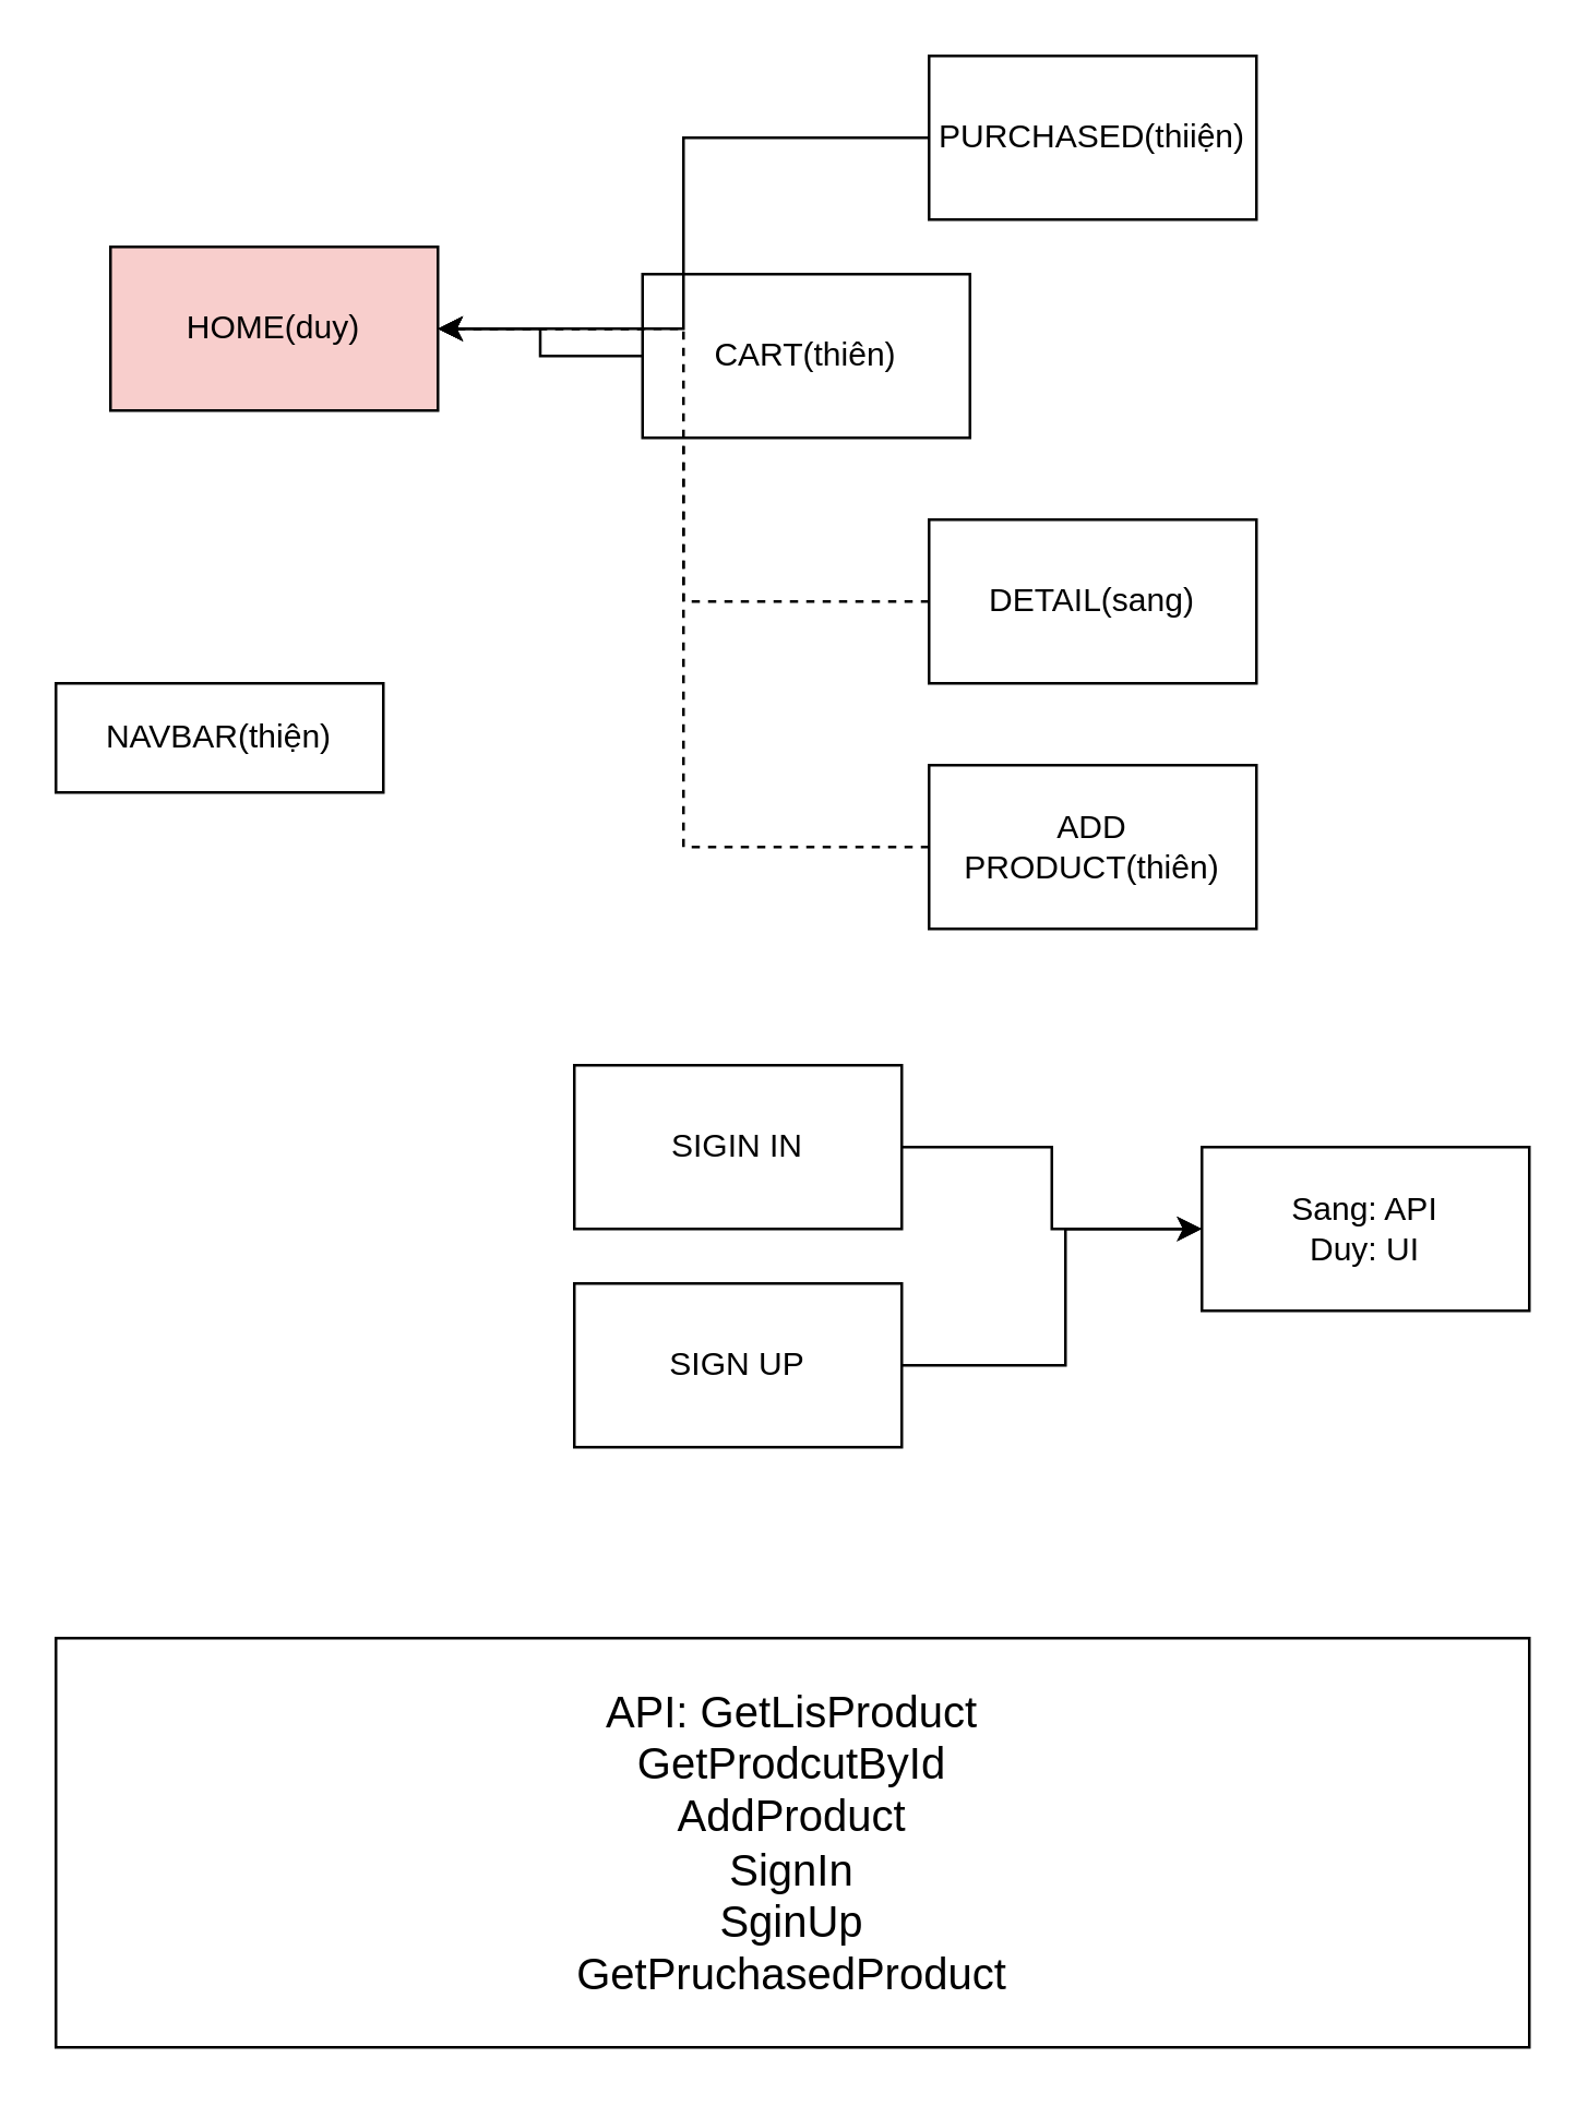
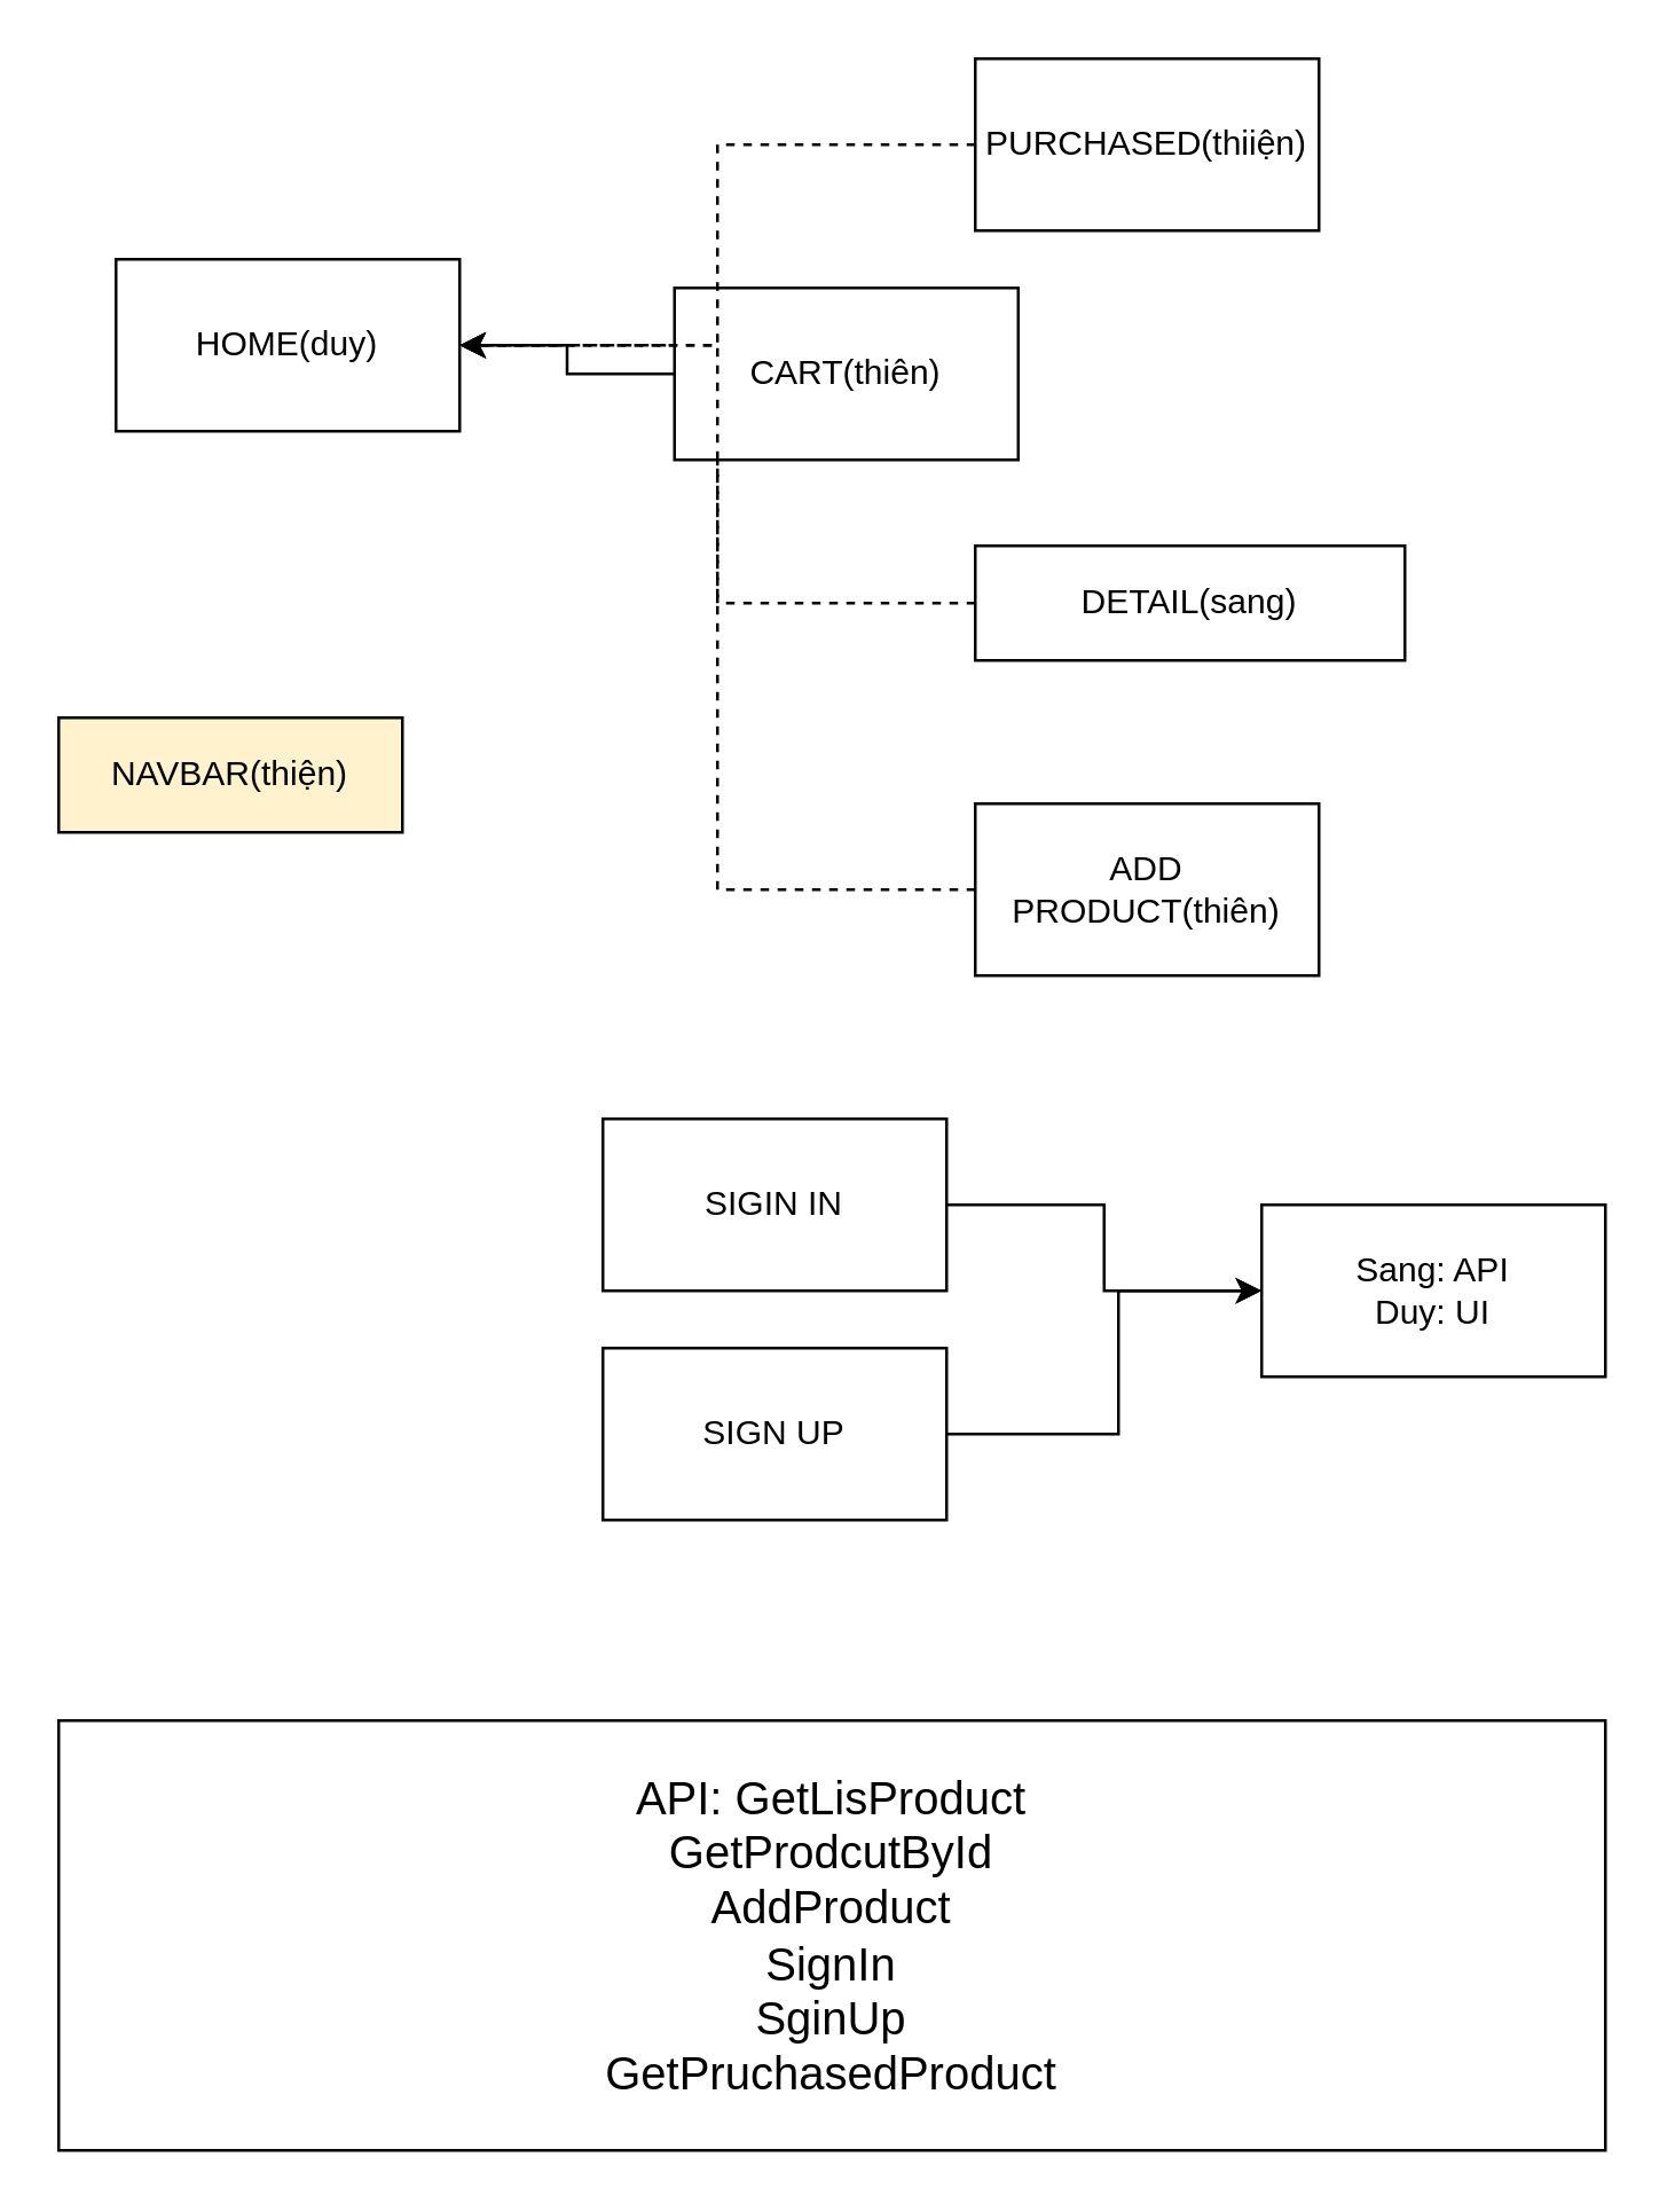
  <mxCell id="0" />
  <mxCell id="1" parent="0" />
- <mxCell id="2" value="HOME(duy)" style="rounded=0;whiteSpace=wrap;html=1;fillColor=#f8cecc;" parent="1" vertex="1"><mxGeometry x="40" y="90" width="120" height="60" as="geometry" /></mxCell>
+ <mxCell id="2" value="HOME(duy)" style="rounded=0;whiteSpace=wrap;html=1;" parent="1" vertex="1"><mxGeometry x="40" y="90" width="120" height="60" as="geometry" /></mxCell>
  <mxCell id="3" style="edgeStyle=orthogonalEdgeStyle;rounded=0;orthogonalLoop=1;jettySize=auto;html=1;entryX=1;entryY=0.5;entryDx=0;entryDy=0;dashed=1;" parent="1" source="4" target="2" edge="1"><mxGeometry relative="1" as="geometry" /></mxCell>
- <mxCell id="4" value="DETAIL(sang)" style="rounded=0;whiteSpace=wrap;html=1;" parent="1" vertex="1"><mxGeometry x="340" y="190" width="120" height="60" as="geometry" /></mxCell>
+ <mxCell id="4" value="DETAIL(sang)" style="rounded=0;whiteSpace=wrap;html=1;" parent="1" vertex="1"><mxGeometry x="340" y="190" width="150" height="40" as="geometry" /></mxCell>
  <mxCell id="5" style="edgeStyle=orthogonalEdgeStyle;rounded=0;orthogonalLoop=1;jettySize=auto;html=1;entryX=1;entryY=0.5;entryDx=0;entryDy=0;" parent="1" source="6" target="2" edge="1"><mxGeometry relative="1" as="geometry" /></mxCell>
  <mxCell id="6" value="CART(thiên)" style="rounded=0;whiteSpace=wrap;html=1;" parent="1" vertex="1"><mxGeometry x="235" y="100" width="120" height="60" as="geometry" /></mxCell>
- <mxCell id="7" style="edgeStyle=orthogonalEdgeStyle;rounded=0;orthogonalLoop=1;jettySize=auto;html=1;entryX=1;entryY=0.5;entryDx=0;entryDy=0;" parent="1" source="8" target="2" edge="1"><mxGeometry relative="1" as="geometry" /></mxCell>
+ <mxCell id="7" style="edgeStyle=orthogonalEdgeStyle;rounded=0;orthogonalLoop=1;jettySize=auto;html=1;entryX=1;entryY=0.5;entryDx=0;entryDy=0;dashed=1;" parent="1" source="8" target="2" edge="1"><mxGeometry relative="1" as="geometry" /></mxCell>
  <mxCell id="8" value="PURCHASED(thiiện)" style="rounded=0;whiteSpace=wrap;html=1;" parent="1" vertex="1"><mxGeometry x="340" y="20" width="120" height="60" as="geometry" /></mxCell>
  <mxCell id="9" style="edgeStyle=orthogonalEdgeStyle;rounded=0;orthogonalLoop=1;jettySize=auto;html=1;entryX=0;entryY=0.5;entryDx=0;entryDy=0;" edge="1" parent="1" source="10" target="17"><mxGeometry relative="1" as="geometry" /></mxCell>
  <mxCell id="10" value="SIGIN IN" style="rounded=0;whiteSpace=wrap;html=1;" parent="1" vertex="1"><mxGeometry x="210" y="390" width="120" height="60" as="geometry" /></mxCell>
  <mxCell id="11" style="edgeStyle=orthogonalEdgeStyle;rounded=0;orthogonalLoop=1;jettySize=auto;html=1;exitX=1;exitY=0.5;exitDx=0;exitDy=0;" edge="1" parent="1" source="12"><mxGeometry relative="1" as="geometry"><mxPoint x="440" y="450" as="targetPoint" /><Array as="points"><mxPoint x="390" y="500" /><mxPoint x="390" y="450" /></Array></mxGeometry></mxCell>
  <mxCell id="12" value="SIGN UP" style="rounded=0;whiteSpace=wrap;html=1;" parent="1" vertex="1"><mxGeometry x="210" y="470" width="120" height="60" as="geometry" /></mxCell>
  <mxCell id="13" style="edgeStyle=orthogonalEdgeStyle;rounded=0;orthogonalLoop=1;jettySize=auto;html=1;entryX=1;entryY=0.5;entryDx=0;entryDy=0;dashed=1;" parent="1" source="14" target="2" edge="1"><mxGeometry relative="1" as="geometry" /></mxCell>
  <mxCell id="14" value="ADD PRODUCT(thiên)" style="rounded=0;whiteSpace=wrap;html=1;" parent="1" vertex="1"><mxGeometry x="340" y="280" width="120" height="60" as="geometry" /></mxCell>
  <mxCell id="15" value="&lt;font style=&quot;font-size: 16px&quot;&gt;API: GetLisProduct&lt;br&gt;GetProdcutById&lt;br&gt;AddProduct&lt;br&gt;SignIn&lt;br&gt;SginUp&lt;br&gt;GetPruchasedProduct&lt;br&gt;&lt;/font&gt;" style="rounded=0;whiteSpace=wrap;html=1;" parent="1" vertex="1"><mxGeometry x="20" y="600" width="540" height="150" as="geometry" /></mxCell>
- <mxCell id="16" value="NAVBAR(thiện)" style="rounded=0;whiteSpace=wrap;html=1;" vertex="1" parent="1"><mxGeometry x="20" y="250" width="120" height="40" as="geometry" /></mxCell>
+ <mxCell id="16" value="NAVBAR(thiện)" style="rounded=0;whiteSpace=wrap;html=1;fillColor=#fff2cc;" vertex="1" parent="1"><mxGeometry x="20" y="250" width="120" height="40" as="geometry" /></mxCell>
  <mxCell id="17" value="Sang: API&lt;br&gt;Duy: UI" style="rounded=0;whiteSpace=wrap;html=1;" vertex="1" parent="1"><mxGeometry x="440" y="420" width="120" height="60" as="geometry" /></mxCell>
